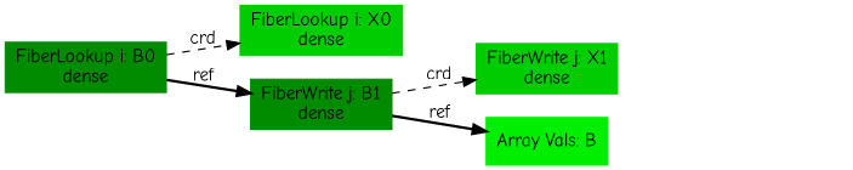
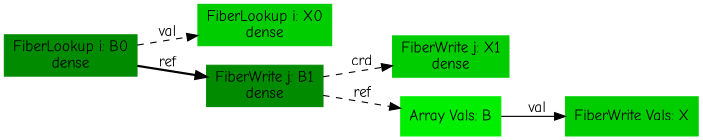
  digraph {
    fontname="Comic Neue"
    rankdir=LR
    node [color=green3 fontname="Comic Neue" format=dense shape=box style=filled tensor=B type=fiberwrite]
    edge [fontname="Comic Neue" style=dashed type=crd]
    n1 [color=green4 index=i label="FiberLookup i: B0\ndense" root=true src=true type=fiberlookup]
    n2 [index=i label="FiberLookup i: X0\ndense" sink=true tensor=X]
    n3 [color=green4 index=j label="FiberWrite j: B1\ndense" root=false src=true type=fiberlookup]
    n4 [index=j label="FiberWrite j: X1\ndense" sink=true tensor=X]
    n5 [color=green2 label="Array Vals: B" type=arrayvals format=""]
-   n1 -> n2 [label=crd]
+   n6 [label="FiberWrite Vals: X" sink=true tensor=X format=""]
+   n1 -> n2 [label=val]
    n1 -> n3 [label=ref style=bold type=ref]
    n3 -> n4 [label=crd]
-   n3 -> n5 [label=ref style=bold type=ref]
+   n3 -> n5 [label=ref type=ref]
+   n5 -> n6 [label=val type=val style=""]
  }
